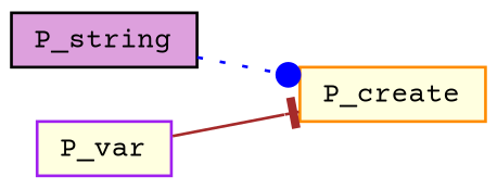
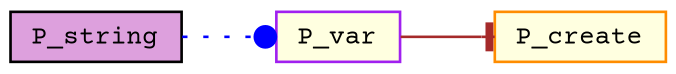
  digraph {
    fontname="Courier Prime"
    rankdir=LR
    node [fillcolor=lightyellow fontname="Courier Prime" fontsize=10 shape=record style=filled]
    edge [fontname="Courier Prime" fontsize=10 labelfontname=Helvetica labelfontsize=10]
    n1 [color=black fillcolor=plum fontcolor=black height=0.2 label=P_string width=0.4]
    n2 [color=darkorange height=0.2 label=P_create width=0.4]
    n3 [color=purple height=0.2 label=P_var width=0.4]
-   n1 -> n2 [arrowhead=dot color=blue style=dotted]
+   n1 -> n3 [arrowhead=dot color=blue style=dotted]
    n3 -> n2 [arrowhead=tee color=brown style=solid]
  }
